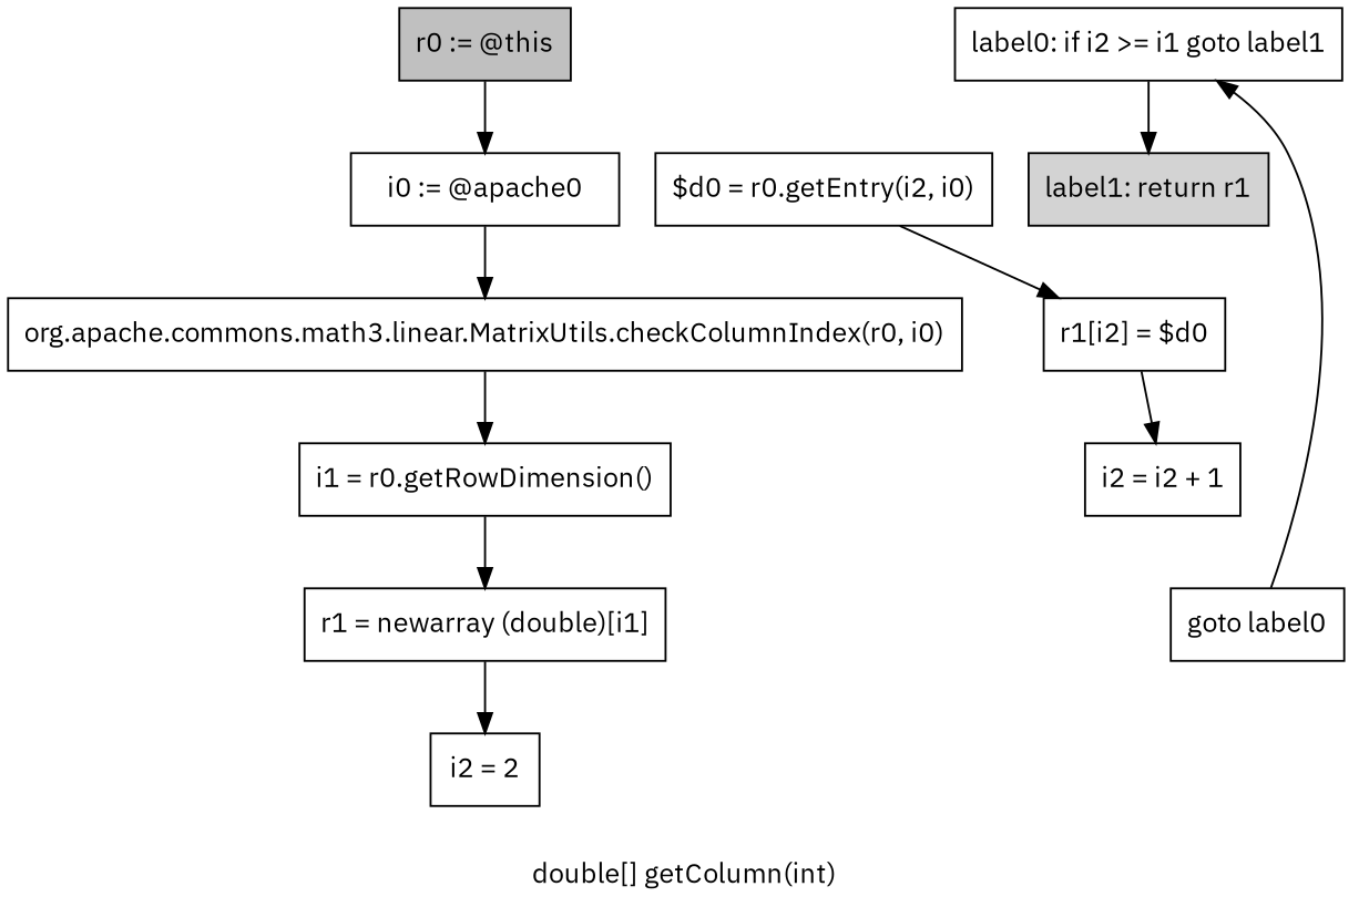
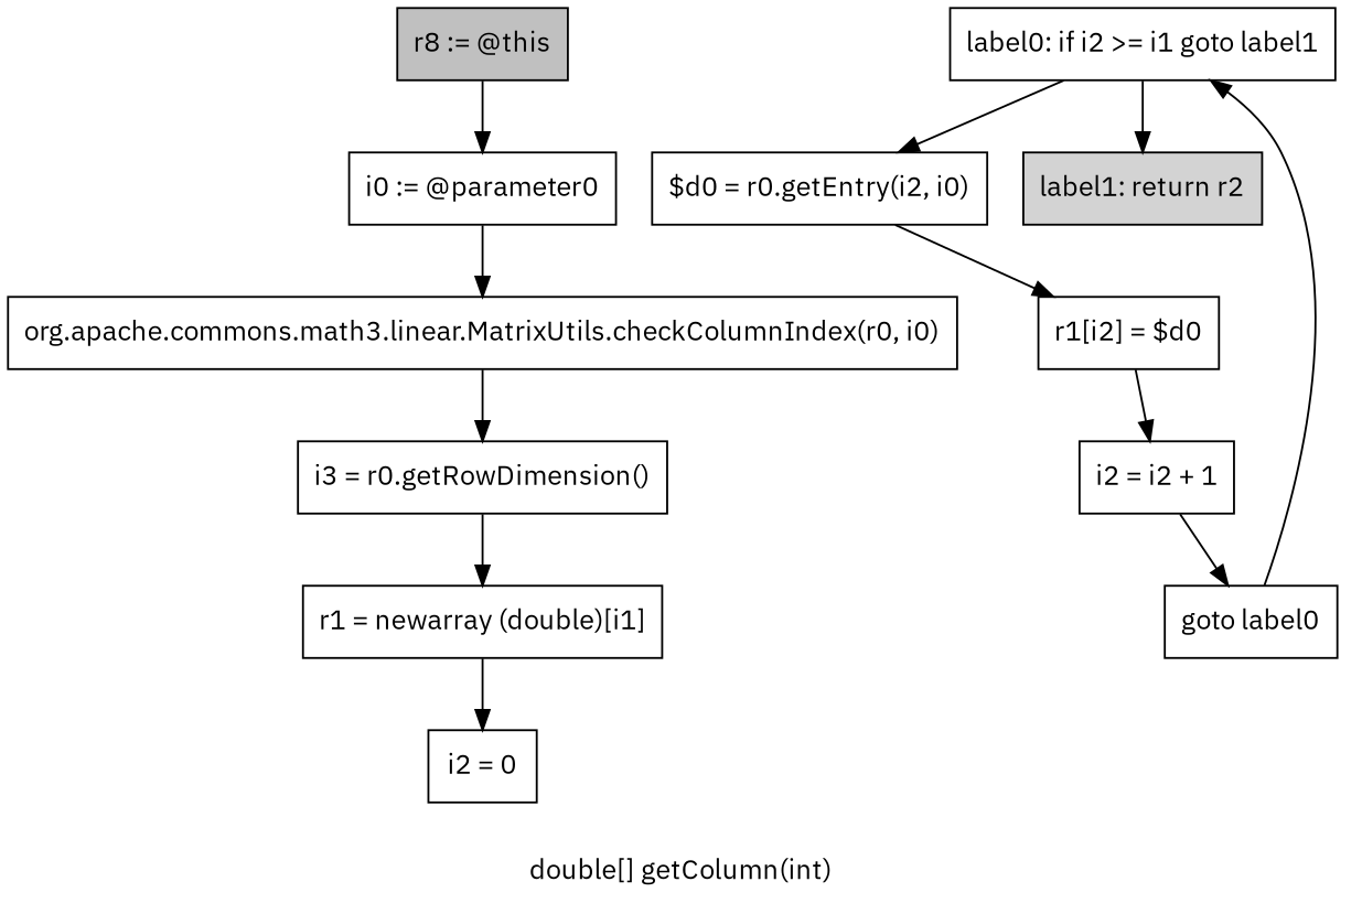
  digraph {
    fontname="IBM Plex Sans"
    label="double[] getColumn(int)"
    node [fontname="IBM Plex Sans" shape=box]
    edge [fontname="IBM Plex Sans"]
-   n1 [fillcolor=gray label="r0 := @this" style=filled]
-   n2 [label="i0 := @apache0"]
+   n1 [fillcolor=gray label="r8 := @this" style=filled]
+   n2 [label="i0 := @parameter0"]
    n3 [label="org.apache.commons.math3.linear.MatrixUtils.checkColumnIndex(r0, i0)"]
-   n4 [label="i1 = r0.getRowDimension()"]
+   n4 [label="i3 = r0.getRowDimension()"]
    n5 [label="r1 = newarray (double)[i1]"]
-   n6 [label="i2 = 2"]
+   n6 [label="i2 = 0"]
    n7 [label="label0: if i2 >= i1 goto label1"]
    n8 [label="$d0 = r0.getEntry(i2, i0)"]
-   n9 [fillcolor=lightgray label="label1: return r1" style=filled]
+   n9 [fillcolor=lightgray label="label1: return r2" style=filled]
    n10 [label="r1[i2] = $d0"]
    n11 [label="i2 = i2 + 1"]
    n12 [label="goto label0"]
    n1 -> n2
    n2 -> n3
    n3 -> n4
    n4 -> n5
    n5 -> n6
+   n7 -> n8
    n7 -> n9
    n8 -> n10
    n10 -> n11
+   n11 -> n12
    n12 -> n7
  }
